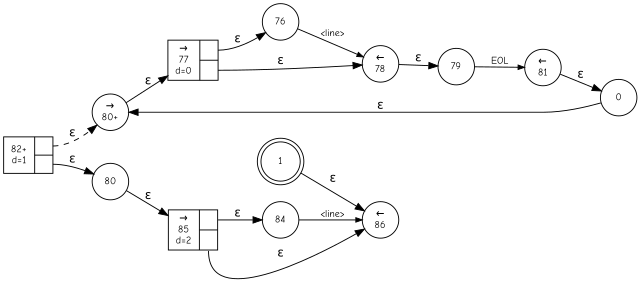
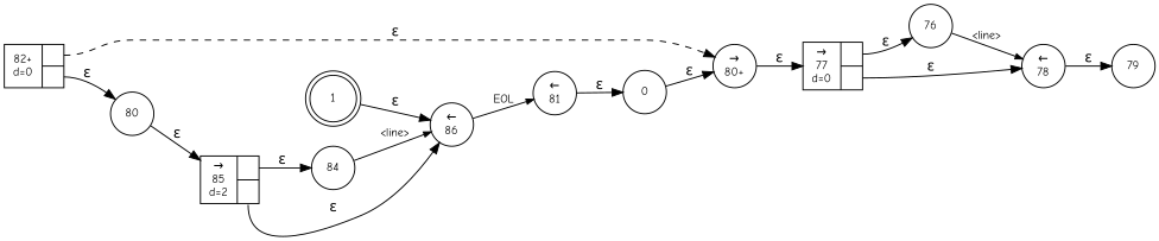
  digraph {
    fontname="Comic Neue"
    rankdir=LR
    node [fixedsize=true fontname="Comic Neue" fontsize=11 shape=circle peripheries=1]
    edge [fontname="Comic Neue"]
    n1 [label=1 shape=doublecircle width=.6 peripheries=""]
    n2 [label="&larr;\n86" width=.55]
    n3 [label=0 width=.55]
    n4 [label="&rarr;\n80+" width=.55]
    n5 [fixedsize=false label="{&rarr;\n77\nd=0|{<p0>|<p1>}}" shape=record]
    n6 [label=76 width=.55]
    n7 [label="&larr;\n78" width=.55]
    n8 [label=79 width=.55]
    n9 [label="&larr;\n81" width=.55]
-   n10 [fixedsize=false label="{82+\nd=1|{<p0>|<p1>}}" shape=record]
+   n10 [fixedsize=false label="{82+\nd=0|{<p0>|<p1>}}" shape=record]
    n11 [label=80 width=.55]
    n12 [fixedsize=false label="{&rarr;\n85\nd=2|{<p0>|<p1>}}" shape=record]
    n13 [label=84 width=.55]
    n1 -> n2 [label="&epsilon;"]
    n3 -> n4 [label="&epsilon;"]
    n4 -> n5 [label="&epsilon;"]
    n5 -> n6 [label="&epsilon;" tailport=p0]
    n5 -> n7 [label="&epsilon;" tailport=p1]
    n6 -> n7 [arrowhead=normal arrowsize=.7 fontsize=11 label="<line>"]
    n7 -> n8 [label="&epsilon;"]
-   n8 -> n9 [arrowhead=normal arrowsize=.7 fontsize=11 label=EOL]
+   n2 -> n9 [arrowhead=normal arrowsize=.7 fontsize=11 label=EOL]
    n9 -> n3 [label="&epsilon;"]
    n10 -> n4 [label="&epsilon;" style=dashed tailport=p0]
    n10 -> n11 [label="&epsilon;" tailport=p1]
    n11 -> n12 [label="&epsilon;"]
    n12 -> n2 [label="&epsilon;" tailport=p1]
    n12 -> n13 [label="&epsilon;" tailport=p0]
    n13 -> n2 [arrowhead=normal arrowsize=.7 fontsize=11 label="<line>"]
  }
